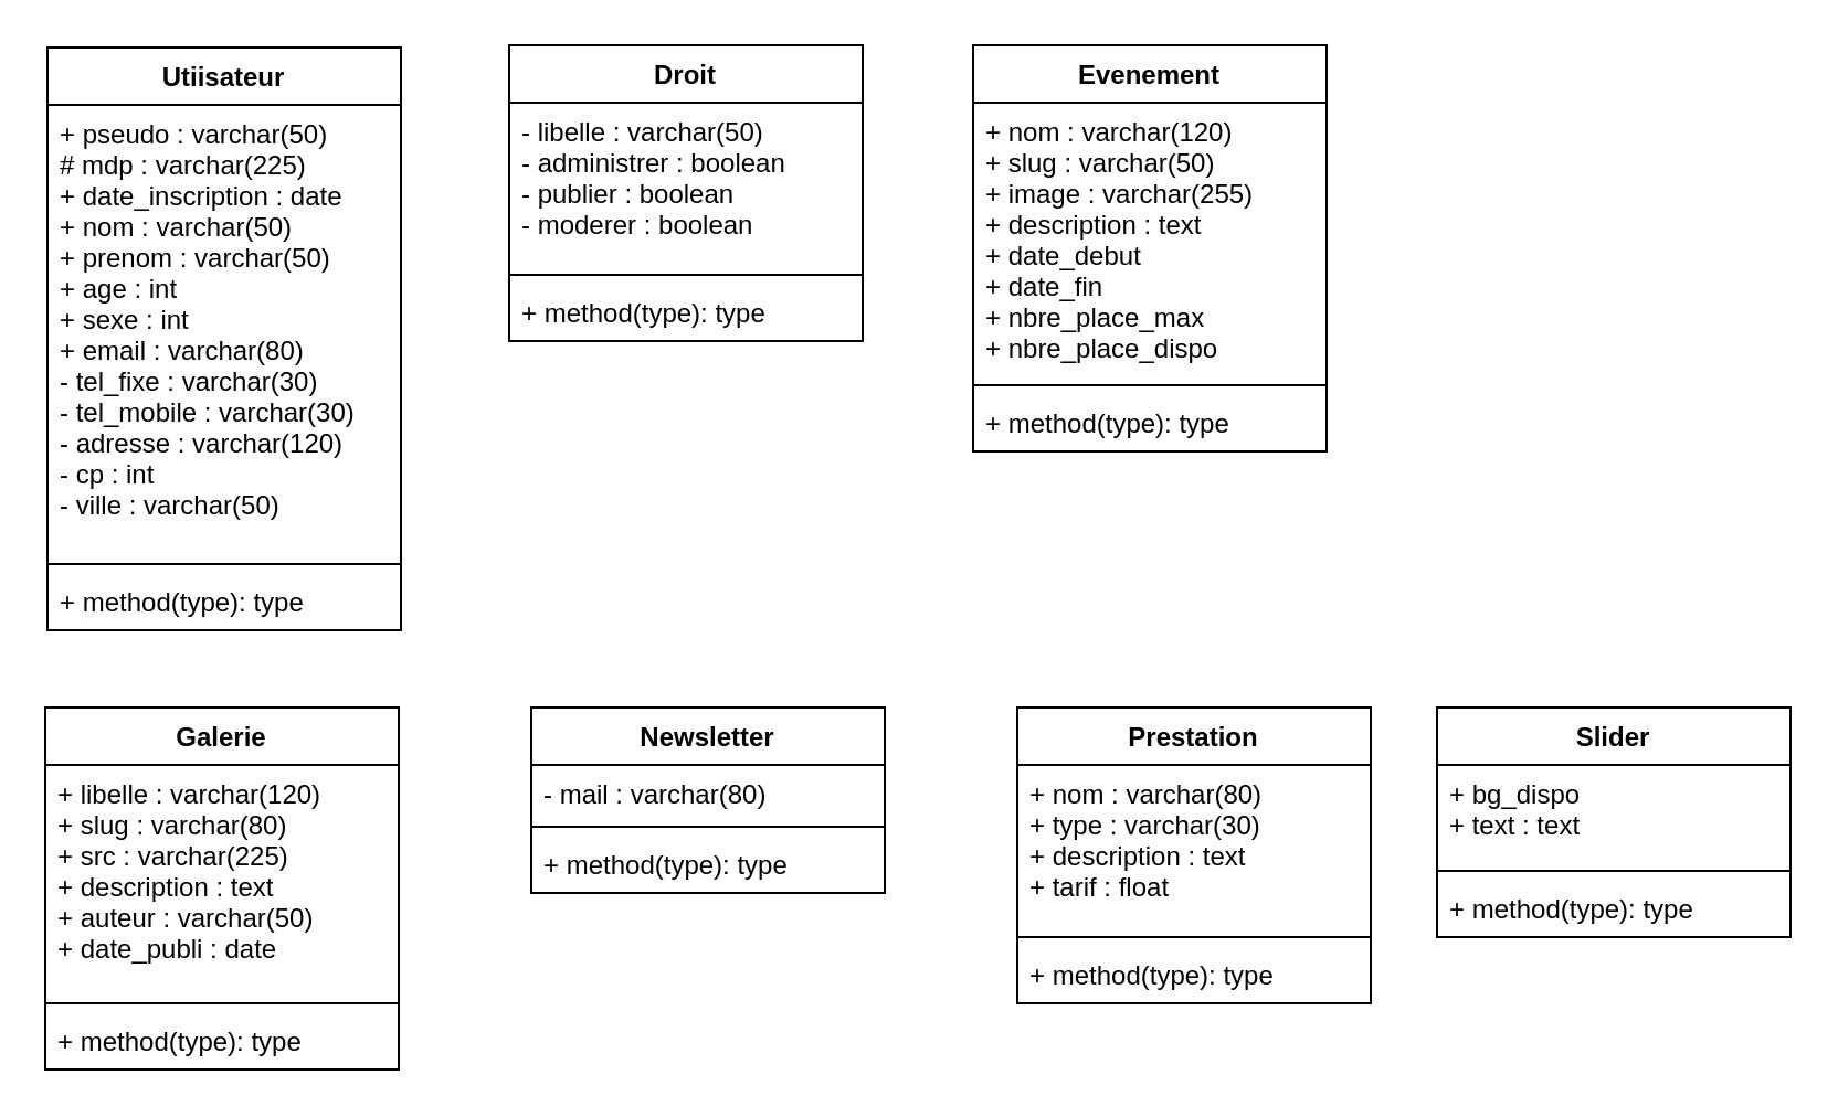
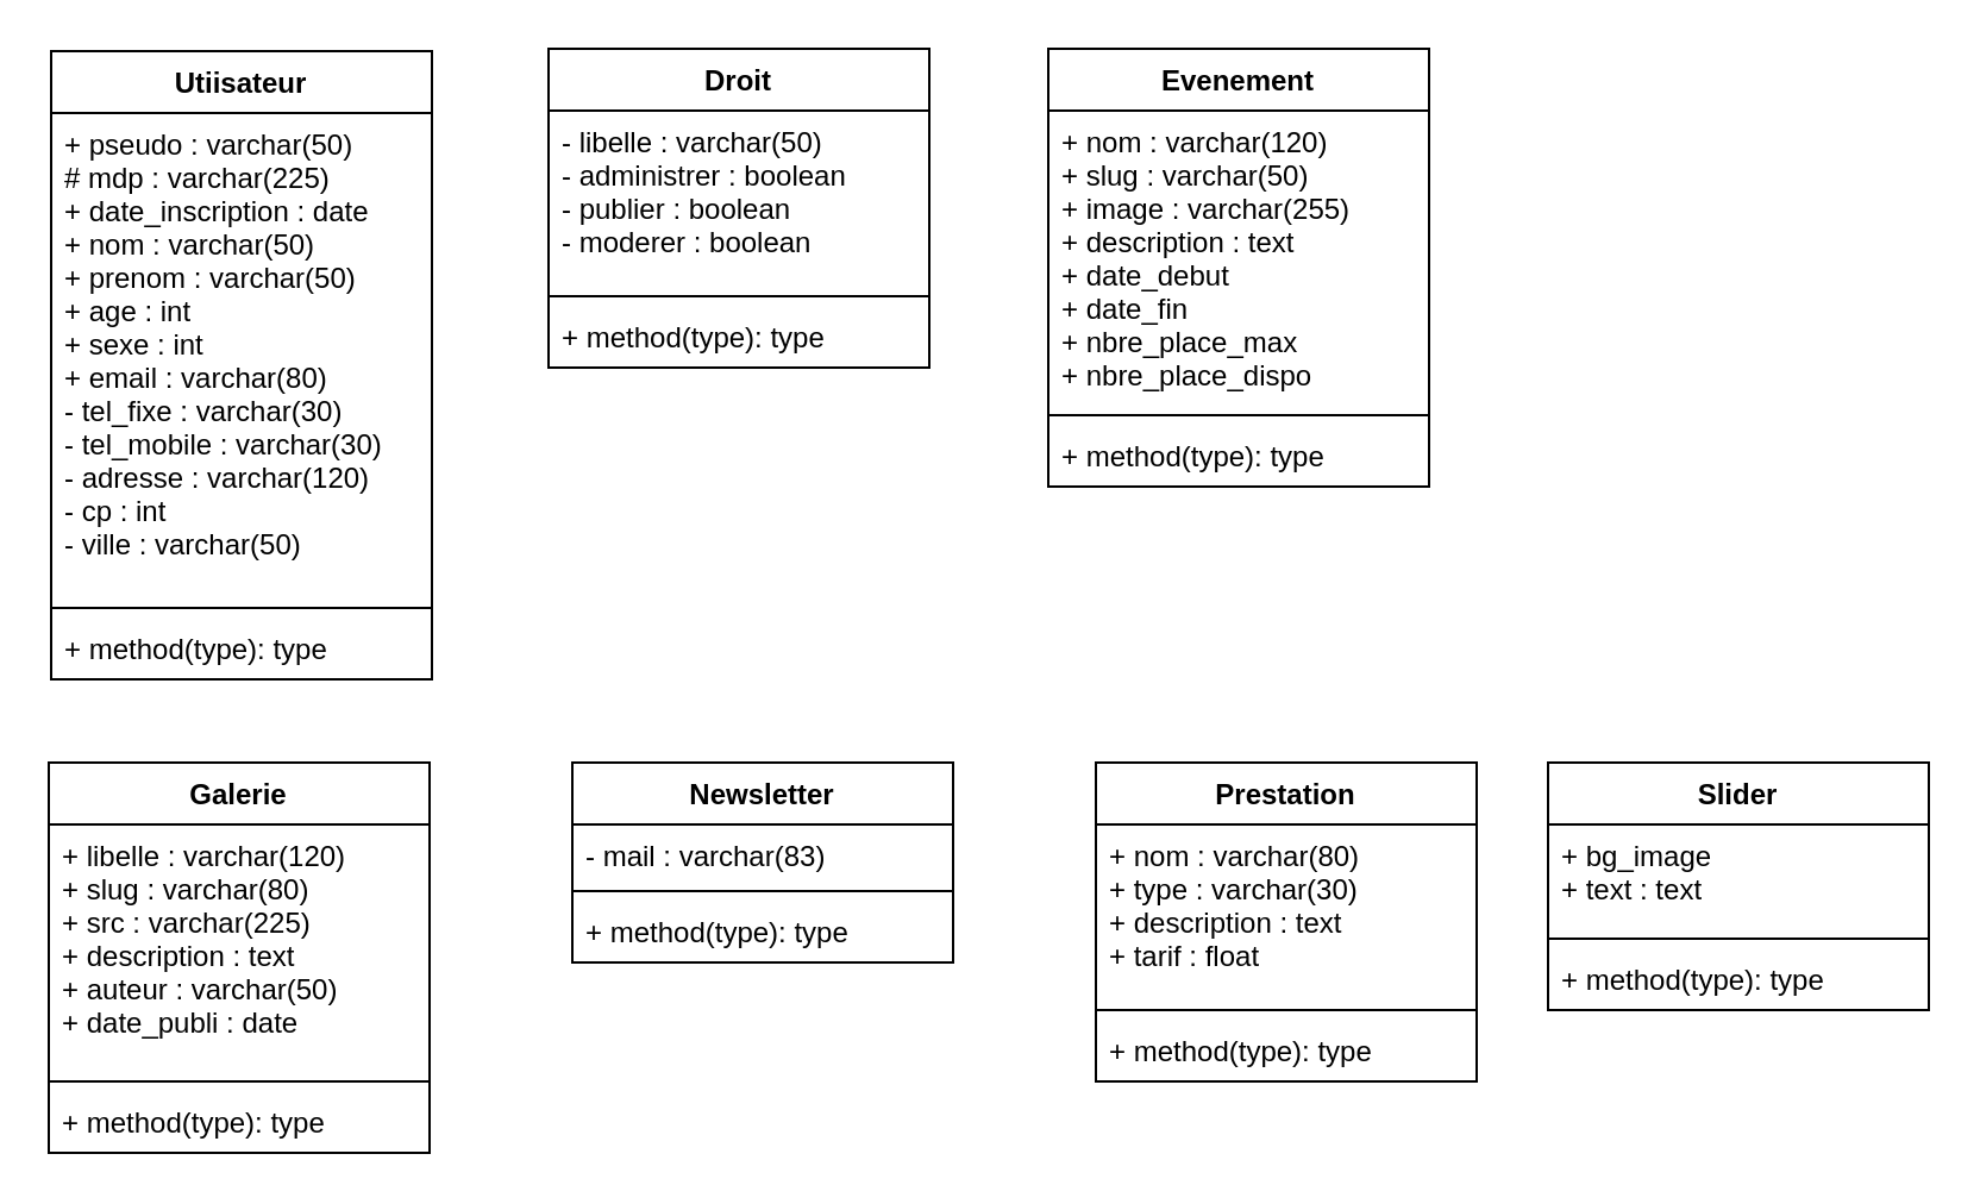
  <mxCell id="0" />
  <mxCell id="1" parent="0" />
  <mxCell id="2" value="Utiisateur" style="swimlane;fontStyle=1;align=center;verticalAlign=top;childLayout=stackLayout;horizontal=1;startSize=26;horizontalStack=0;resizeParent=1;resizeParentMax=0;resizeLast=0;collapsible=1;marginBottom=0;" vertex="1" parent="1"><mxGeometry x="21" y="21" width="160" height="264" as="geometry" /></mxCell>
  <mxCell id="3" value="+ pseudo : varchar(50)&#10;# mdp : varchar(225)&#10;+ date_inscription : date&#10;+ nom : varchar(50)&#10;+ prenom : varchar(50)&#10;+ age : int&#10;+ sexe : int&#10;+ email : varchar(80)&#10;- tel_fixe : varchar(30)&#10;- tel_mobile : varchar(30)&#10;- adresse : varchar(120)&#10;- cp : int&#10;- ville : varchar(50)" style="text;strokeColor=none;fillColor=none;align=left;verticalAlign=top;spacingLeft=4;spacingRight=4;overflow=hidden;rotatable=0;points=[[0,0.5],[1,0.5]];portConstraint=eastwest;" vertex="1" parent="2"><mxGeometry y="26" width="160" height="204" as="geometry" /></mxCell>
  <mxCell id="4" value="" style="line;strokeWidth=1;fillColor=none;align=left;verticalAlign=middle;spacingTop=-1;spacingLeft=3;spacingRight=3;rotatable=0;labelPosition=right;points=[];portConstraint=eastwest;" vertex="1" parent="2"><mxGeometry y="230" width="160" height="8" as="geometry" /></mxCell>
  <mxCell id="5" value="+ method(type): type" style="text;strokeColor=none;fillColor=none;align=left;verticalAlign=top;spacingLeft=4;spacingRight=4;overflow=hidden;rotatable=0;points=[[0,0.5],[1,0.5]];portConstraint=eastwest;" vertex="1" parent="2"><mxGeometry y="238" width="160" height="26" as="geometry" /></mxCell>
  <mxCell id="6" value="Droit" style="swimlane;fontStyle=1;align=center;verticalAlign=top;childLayout=stackLayout;horizontal=1;startSize=26;horizontalStack=0;resizeParent=1;resizeParentMax=0;resizeLast=0;collapsible=1;marginBottom=0;" vertex="1" parent="1"><mxGeometry x="230" y="20" width="160" height="134" as="geometry" /></mxCell>
  <mxCell id="7" value="- libelle : varchar(50)&#10;- administrer : boolean&#10;- publier : boolean &#10;- moderer : boolean" style="text;strokeColor=none;fillColor=none;align=left;verticalAlign=top;spacingLeft=4;spacingRight=4;overflow=hidden;rotatable=0;points=[[0,0.5],[1,0.5]];portConstraint=eastwest;" vertex="1" parent="6"><mxGeometry y="26" width="160" height="74" as="geometry" /></mxCell>
  <mxCell id="8" value="" style="line;strokeWidth=1;fillColor=none;align=left;verticalAlign=middle;spacingTop=-1;spacingLeft=3;spacingRight=3;rotatable=0;labelPosition=right;points=[];portConstraint=eastwest;" vertex="1" parent="6"><mxGeometry y="100" width="160" height="8" as="geometry" /></mxCell>
  <mxCell id="9" value="+ method(type): type" style="text;strokeColor=none;fillColor=none;align=left;verticalAlign=top;spacingLeft=4;spacingRight=4;overflow=hidden;rotatable=0;points=[[0,0.5],[1,0.5]];portConstraint=eastwest;" vertex="1" parent="6"><mxGeometry y="108" width="160" height="26" as="geometry" /></mxCell>
  <mxCell id="10" value="Evenement" style="swimlane;fontStyle=1;align=center;verticalAlign=top;childLayout=stackLayout;horizontal=1;startSize=26;horizontalStack=0;resizeParent=1;resizeParentMax=0;resizeLast=0;collapsible=1;marginBottom=0;" vertex="1" parent="1"><mxGeometry x="440" y="20" width="160" height="184" as="geometry" /></mxCell>
  <mxCell id="11" value="+ nom : varchar(120)&#10;+ slug : varchar(50)&#10;+ image : varchar(255)&#10;+ description : text&#10;+ date_debut&#10;+ date_fin&#10;+ nbre_place_max&#10;+ nbre_place_dispo" style="text;strokeColor=none;fillColor=none;align=left;verticalAlign=top;spacingLeft=4;spacingRight=4;overflow=hidden;rotatable=0;points=[[0,0.5],[1,0.5]];portConstraint=eastwest;" vertex="1" parent="10"><mxGeometry y="26" width="160" height="124" as="geometry" /></mxCell>
  <mxCell id="12" value="" style="line;strokeWidth=1;fillColor=none;align=left;verticalAlign=middle;spacingTop=-1;spacingLeft=3;spacingRight=3;rotatable=0;labelPosition=right;points=[];portConstraint=eastwest;" vertex="1" parent="10"><mxGeometry y="150" width="160" height="8" as="geometry" /></mxCell>
  <mxCell id="13" value="+ method(type): type" style="text;strokeColor=none;fillColor=none;align=left;verticalAlign=top;spacingLeft=4;spacingRight=4;overflow=hidden;rotatable=0;points=[[0,0.5],[1,0.5]];portConstraint=eastwest;" vertex="1" parent="10"><mxGeometry y="158" width="160" height="26" as="geometry" /></mxCell>
  <mxCell id="14" value="Galerie" style="swimlane;fontStyle=1;align=center;verticalAlign=top;childLayout=stackLayout;horizontal=1;startSize=26;horizontalStack=0;resizeParent=1;resizeParentMax=0;resizeLast=0;collapsible=1;marginBottom=0;" vertex="1" parent="1"><mxGeometry x="20" y="320" width="160" height="164" as="geometry" /></mxCell>
  <mxCell id="15" value="+ libelle : varchar(120)&#10;+ slug : varchar(80)&#10;+ src : varchar(225)&#10;+ description : text&#10;+ auteur : varchar(50)&#10;+ date_publi : date" style="text;strokeColor=none;fillColor=none;align=left;verticalAlign=top;spacingLeft=4;spacingRight=4;overflow=hidden;rotatable=0;points=[[0,0.5],[1,0.5]];portConstraint=eastwest;" vertex="1" parent="14"><mxGeometry y="26" width="160" height="104" as="geometry" /></mxCell>
  <mxCell id="16" value="" style="line;strokeWidth=1;fillColor=none;align=left;verticalAlign=middle;spacingTop=-1;spacingLeft=3;spacingRight=3;rotatable=0;labelPosition=right;points=[];portConstraint=eastwest;" vertex="1" parent="14"><mxGeometry y="130" width="160" height="8" as="geometry" /></mxCell>
  <mxCell id="17" value="+ method(type): type" style="text;strokeColor=none;fillColor=none;align=left;verticalAlign=top;spacingLeft=4;spacingRight=4;overflow=hidden;rotatable=0;points=[[0,0.5],[1,0.5]];portConstraint=eastwest;" vertex="1" parent="14"><mxGeometry y="138" width="160" height="26" as="geometry" /></mxCell>
  <mxCell id="18" value="Newsletter" style="swimlane;fontStyle=1;align=center;verticalAlign=top;childLayout=stackLayout;horizontal=1;startSize=26;horizontalStack=0;resizeParent=1;resizeParentMax=0;resizeLast=0;collapsible=1;marginBottom=0;" vertex="1" parent="1"><mxGeometry x="240" y="320" width="160" height="84" as="geometry" /></mxCell>
- <mxCell id="19" value="- mail : varchar(80)" style="text;strokeColor=none;fillColor=none;align=left;verticalAlign=top;spacingLeft=4;spacingRight=4;overflow=hidden;rotatable=0;points=[[0,0.5],[1,0.5]];portConstraint=eastwest;" vertex="1" parent="18"><mxGeometry y="26" width="160" height="24" as="geometry" /></mxCell>
+ <mxCell id="19" value="- mail : varchar(83)" style="text;strokeColor=none;fillColor=none;align=left;verticalAlign=top;spacingLeft=4;spacingRight=4;overflow=hidden;rotatable=0;points=[[0,0.5],[1,0.5]];portConstraint=eastwest;" vertex="1" parent="18"><mxGeometry y="26" width="160" height="24" as="geometry" /></mxCell>
  <mxCell id="20" value="" style="line;strokeWidth=1;fillColor=none;align=left;verticalAlign=middle;spacingTop=-1;spacingLeft=3;spacingRight=3;rotatable=0;labelPosition=right;points=[];portConstraint=eastwest;" vertex="1" parent="18"><mxGeometry y="50" width="160" height="8" as="geometry" /></mxCell>
  <mxCell id="21" value="+ method(type): type" style="text;strokeColor=none;fillColor=none;align=left;verticalAlign=top;spacingLeft=4;spacingRight=4;overflow=hidden;rotatable=0;points=[[0,0.5],[1,0.5]];portConstraint=eastwest;" vertex="1" parent="18"><mxGeometry y="58" width="160" height="26" as="geometry" /></mxCell>
  <mxCell id="22" value="Prestation" style="swimlane;fontStyle=1;align=center;verticalAlign=top;childLayout=stackLayout;horizontal=1;startSize=26;horizontalStack=0;resizeParent=1;resizeParentMax=0;resizeLast=0;collapsible=1;marginBottom=0;" vertex="1" parent="1"><mxGeometry x="460" y="320" width="160" height="134" as="geometry" /></mxCell>
  <mxCell id="23" value="+ nom : varchar(80)&#10;+ type : varchar(30)&#10;+ description : text&#10;+ tarif : float" style="text;strokeColor=none;fillColor=none;align=left;verticalAlign=top;spacingLeft=4;spacingRight=4;overflow=hidden;rotatable=0;points=[[0,0.5],[1,0.5]];portConstraint=eastwest;" vertex="1" parent="22"><mxGeometry y="26" width="160" height="74" as="geometry" /></mxCell>
  <mxCell id="24" value="" style="line;strokeWidth=1;fillColor=none;align=left;verticalAlign=middle;spacingTop=-1;spacingLeft=3;spacingRight=3;rotatable=0;labelPosition=right;points=[];portConstraint=eastwest;" vertex="1" parent="22"><mxGeometry y="100" width="160" height="8" as="geometry" /></mxCell>
  <mxCell id="25" value="+ method(type): type" style="text;strokeColor=none;fillColor=none;align=left;verticalAlign=top;spacingLeft=4;spacingRight=4;overflow=hidden;rotatable=0;points=[[0,0.5],[1,0.5]];portConstraint=eastwest;" vertex="1" parent="22"><mxGeometry y="108" width="160" height="26" as="geometry" /></mxCell>
  <mxCell id="26" value="Slider" style="swimlane;fontStyle=1;align=center;verticalAlign=top;childLayout=stackLayout;horizontal=1;startSize=26;horizontalStack=0;resizeParent=1;resizeParentMax=0;resizeLast=0;collapsible=1;marginBottom=0;" vertex="1" parent="1"><mxGeometry x="650" y="320" width="160" height="104" as="geometry" /></mxCell>
- <mxCell id="27" value="+ bg_dispo&#10;+ text : text" style="text;strokeColor=none;fillColor=none;align=left;verticalAlign=top;spacingLeft=4;spacingRight=4;overflow=hidden;rotatable=0;points=[[0,0.5],[1,0.5]];portConstraint=eastwest;" vertex="1" parent="26"><mxGeometry y="26" width="160" height="44" as="geometry" /></mxCell>
+ <mxCell id="27" value="+ bg_image&#10;+ text : text" style="text;strokeColor=none;fillColor=none;align=left;verticalAlign=top;spacingLeft=4;spacingRight=4;overflow=hidden;rotatable=0;points=[[0,0.5],[1,0.5]];portConstraint=eastwest;" vertex="1" parent="26"><mxGeometry y="26" width="160" height="44" as="geometry" /></mxCell>
  <mxCell id="28" value="" style="line;strokeWidth=1;fillColor=none;align=left;verticalAlign=middle;spacingTop=-1;spacingLeft=3;spacingRight=3;rotatable=0;labelPosition=right;points=[];portConstraint=eastwest;" vertex="1" parent="26"><mxGeometry y="70" width="160" height="8" as="geometry" /></mxCell>
  <mxCell id="29" value="+ method(type): type" style="text;strokeColor=none;fillColor=none;align=left;verticalAlign=top;spacingLeft=4;spacingRight=4;overflow=hidden;rotatable=0;points=[[0,0.5],[1,0.5]];portConstraint=eastwest;" vertex="1" parent="26"><mxGeometry y="78" width="160" height="26" as="geometry" /></mxCell>
